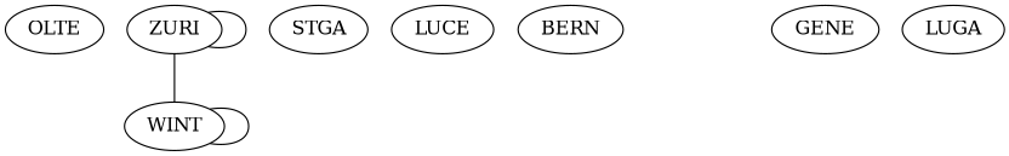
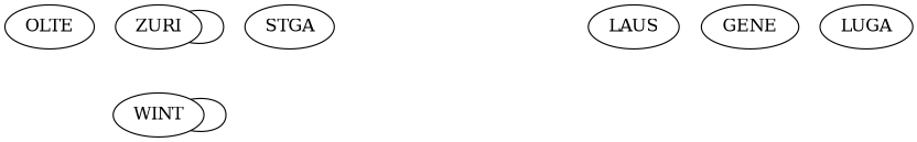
  graph {
    OLTE
    WINT
    ZURI
    STGA
-   LUCE
-   BERN
+   LAUS
    GENE
    LUGA
    WINT -- WINT
-   ZURI -- WINT
    ZURI -- ZURI
  }
